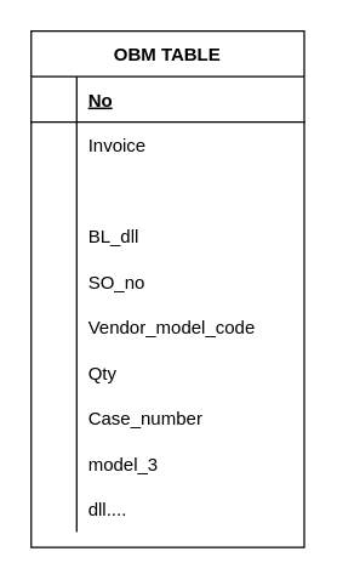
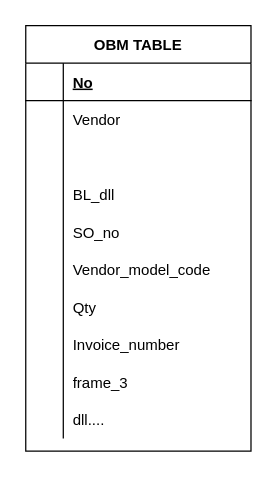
  <mxCell id="0" />
  <mxCell id="1" parent="0" />
  <mxCell id="2" value="OBM TABLE" style="shape=table;startSize=30;container=1;collapsible=1;childLayout=tableLayout;fixedRows=1;rowLines=0;fontStyle=1;align=center;resizeLast=1;" parent="1" vertex="1"><mxGeometry x="20" y="20" width="180" height="340" as="geometry" /></mxCell>
  <mxCell id="3" value="" style="shape=partialRectangle;collapsible=0;dropTarget=0;pointerEvents=0;fillColor=none;top=0;left=0;bottom=1;right=0;points=[[0,0.5],[1,0.5]];portConstraint=eastwest;" parent="2" vertex="1"><mxGeometry y="30" width="180" height="30" as="geometry" /></mxCell>
  <mxCell id="4" value="No" style="shape=partialRectangle;connectable=0;fillColor=none;top=0;left=0;bottom=0;right=0;align=left;spacingLeft=6;fontStyle=5;overflow=hidden;" parent="3" vertex="1"><mxGeometry x="30" width="150" height="30" as="geometry" /></mxCell>
  <mxCell id="5" value="" style="shape=partialRectangle;collapsible=0;dropTarget=0;pointerEvents=0;fillColor=none;top=0;left=0;bottom=0;right=0;points=[[0,0.5],[1,0.5]];portConstraint=eastwest;" parent="2" vertex="1"><mxGeometry y="60" width="180" height="30" as="geometry" /></mxCell>
  <mxCell id="6" value="" style="shape=partialRectangle;connectable=0;fillColor=none;top=0;left=0;bottom=0;right=0;editable=1;overflow=hidden;" parent="5" vertex="1"><mxGeometry width="30" height="30" as="geometry" /></mxCell>
- <mxCell id="7" value="Invoice" style="shape=partialRectangle;connectable=0;fillColor=none;top=0;left=0;bottom=0;right=0;align=left;spacingLeft=6;overflow=hidden;" parent="5" vertex="1"><mxGeometry x="30" width="150" height="30" as="geometry" /></mxCell>
+ <mxCell id="7" value="Vendor" style="shape=partialRectangle;connectable=0;fillColor=none;top=0;left=0;bottom=0;right=0;align=left;spacingLeft=6;overflow=hidden;" parent="5" vertex="1"><mxGeometry x="30" width="150" height="30" as="geometry" /></mxCell>
  <mxCell id="8" value="" style="shape=partialRectangle;collapsible=0;dropTarget=0;pointerEvents=0;fillColor=none;top=0;left=0;bottom=0;right=0;points=[[0,0.5],[1,0.5]];portConstraint=eastwest;" vertex="1" parent="2"><mxGeometry y="90" width="180" height="30" as="geometry" /></mxCell>
  <mxCell id="9" value="" style="shape=partialRectangle;connectable=0;fillColor=none;top=0;left=0;bottom=0;right=0;editable=1;overflow=hidden;" vertex="1" parent="8"><mxGeometry width="30" height="30" as="geometry" /></mxCell>
  <mxCell id="10" value="" style="shape=partialRectangle;collapsible=0;dropTarget=0;pointerEvents=0;fillColor=none;top=0;left=0;bottom=0;right=0;points=[[0,0.5],[1,0.5]];portConstraint=eastwest;" parent="2" vertex="1"><mxGeometry y="120" width="180" height="30" as="geometry" /></mxCell>
  <mxCell id="11" value="" style="shape=partialRectangle;connectable=0;fillColor=none;top=0;left=0;bottom=0;right=0;editable=1;overflow=hidden;" parent="10" vertex="1"><mxGeometry width="30" height="30" as="geometry" /></mxCell>
  <mxCell id="12" value="BL_dll" style="shape=partialRectangle;connectable=0;fillColor=none;top=0;left=0;bottom=0;right=0;align=left;spacingLeft=6;overflow=hidden;" parent="10" vertex="1"><mxGeometry x="30" width="150" height="30" as="geometry" /></mxCell>
  <mxCell id="13" value="" style="shape=partialRectangle;collapsible=0;dropTarget=0;pointerEvents=0;fillColor=none;top=0;left=0;bottom=0;right=0;points=[[0,0.5],[1,0.5]];portConstraint=eastwest;" parent="2" vertex="1"><mxGeometry y="150" width="180" height="30" as="geometry" /></mxCell>
  <mxCell id="14" value="" style="shape=partialRectangle;connectable=0;fillColor=none;top=0;left=0;bottom=0;right=0;editable=1;overflow=hidden;" parent="13" vertex="1"><mxGeometry width="30" height="30" as="geometry" /></mxCell>
  <mxCell id="15" value="SO_no" style="shape=partialRectangle;connectable=0;fillColor=none;top=0;left=0;bottom=0;right=0;align=left;spacingLeft=6;overflow=hidden;" parent="13" vertex="1"><mxGeometry x="30" width="150" height="30" as="geometry" /></mxCell>
  <mxCell id="16" value="" style="shape=partialRectangle;collapsible=0;dropTarget=0;pointerEvents=0;fillColor=none;top=0;left=0;bottom=0;right=0;points=[[0,0.5],[1,0.5]];portConstraint=eastwest;" parent="2" vertex="1"><mxGeometry y="180" width="180" height="30" as="geometry" /></mxCell>
  <mxCell id="17" value="" style="shape=partialRectangle;connectable=0;fillColor=none;top=0;left=0;bottom=0;right=0;editable=1;overflow=hidden;" parent="16" vertex="1"><mxGeometry width="30" height="30" as="geometry" /></mxCell>
  <mxCell id="18" value="Vendor_model_code" style="shape=partialRectangle;connectable=0;fillColor=none;top=0;left=0;bottom=0;right=0;align=left;spacingLeft=6;overflow=hidden;" parent="16" vertex="1"><mxGeometry x="30" width="150" height="30" as="geometry" /></mxCell>
  <mxCell id="19" value="" style="shape=partialRectangle;collapsible=0;dropTarget=0;pointerEvents=0;fillColor=none;top=0;left=0;bottom=0;right=0;points=[[0,0.5],[1,0.5]];portConstraint=eastwest;" parent="2" vertex="1"><mxGeometry y="210" width="180" height="30" as="geometry" /></mxCell>
  <mxCell id="20" value="" style="shape=partialRectangle;connectable=0;fillColor=none;top=0;left=0;bottom=0;right=0;editable=1;overflow=hidden;" parent="19" vertex="1"><mxGeometry width="30" height="30" as="geometry" /></mxCell>
  <mxCell id="21" value="Qty" style="shape=partialRectangle;connectable=0;fillColor=none;top=0;left=0;bottom=0;right=0;align=left;spacingLeft=6;overflow=hidden;" parent="19" vertex="1"><mxGeometry x="30" width="150" height="30" as="geometry" /></mxCell>
  <mxCell id="22" value="" style="shape=partialRectangle;collapsible=0;dropTarget=0;pointerEvents=0;fillColor=none;top=0;left=0;bottom=0;right=0;points=[[0,0.5],[1,0.5]];portConstraint=eastwest;" parent="2" vertex="1"><mxGeometry y="240" width="180" height="30" as="geometry" /></mxCell>
  <mxCell id="23" value="" style="shape=partialRectangle;connectable=0;fillColor=none;top=0;left=0;bottom=0;right=0;editable=1;overflow=hidden;" parent="22" vertex="1"><mxGeometry width="30" height="30" as="geometry" /></mxCell>
- <mxCell id="24" value="Case_number" style="shape=partialRectangle;connectable=0;fillColor=none;top=0;left=0;bottom=0;right=0;align=left;spacingLeft=6;overflow=hidden;" parent="22" vertex="1"><mxGeometry x="30" width="150" height="30" as="geometry" /></mxCell>
+ <mxCell id="24" value="Invoice_number" style="shape=partialRectangle;connectable=0;fillColor=none;top=0;left=0;bottom=0;right=0;align=left;spacingLeft=6;overflow=hidden;" parent="22" vertex="1"><mxGeometry x="30" width="150" height="30" as="geometry" /></mxCell>
  <mxCell id="25" value="" style="shape=partialRectangle;collapsible=0;dropTarget=0;pointerEvents=0;fillColor=none;top=0;left=0;bottom=0;right=0;points=[[0,0.5],[1,0.5]];portConstraint=eastwest;" parent="2" vertex="1"><mxGeometry y="270" width="180" height="30" as="geometry" /></mxCell>
  <mxCell id="26" value="" style="shape=partialRectangle;connectable=0;fillColor=none;top=0;left=0;bottom=0;right=0;editable=1;overflow=hidden;" parent="25" vertex="1"><mxGeometry width="30" height="30" as="geometry" /></mxCell>
- <mxCell id="27" value="model_3" style="shape=partialRectangle;connectable=0;fillColor=none;top=0;left=0;bottom=0;right=0;align=left;spacingLeft=6;overflow=hidden;" parent="25" vertex="1"><mxGeometry x="30" width="150" height="30" as="geometry" /></mxCell>
+ <mxCell id="27" value="frame_3" style="shape=partialRectangle;connectable=0;fillColor=none;top=0;left=0;bottom=0;right=0;align=left;spacingLeft=6;overflow=hidden;" parent="25" vertex="1"><mxGeometry x="30" width="150" height="30" as="geometry" /></mxCell>
  <mxCell id="28" value="" style="shape=partialRectangle;collapsible=0;dropTarget=0;pointerEvents=0;fillColor=none;top=0;left=0;bottom=0;right=0;points=[[0,0.5],[1,0.5]];portConstraint=eastwest;" vertex="1" parent="2"><mxGeometry y="300" width="180" height="30" as="geometry" /></mxCell>
  <mxCell id="29" value="" style="shape=partialRectangle;connectable=0;fillColor=none;top=0;left=0;bottom=0;right=0;editable=1;overflow=hidden;" vertex="1" parent="28"><mxGeometry width="30" height="30" as="geometry" /></mxCell>
  <mxCell id="30" value="dll...." style="shape=partialRectangle;connectable=0;fillColor=none;top=0;left=0;bottom=0;right=0;align=left;spacingLeft=6;overflow=hidden;" vertex="1" parent="28"><mxGeometry x="30" width="150" height="30" as="geometry" /></mxCell>
